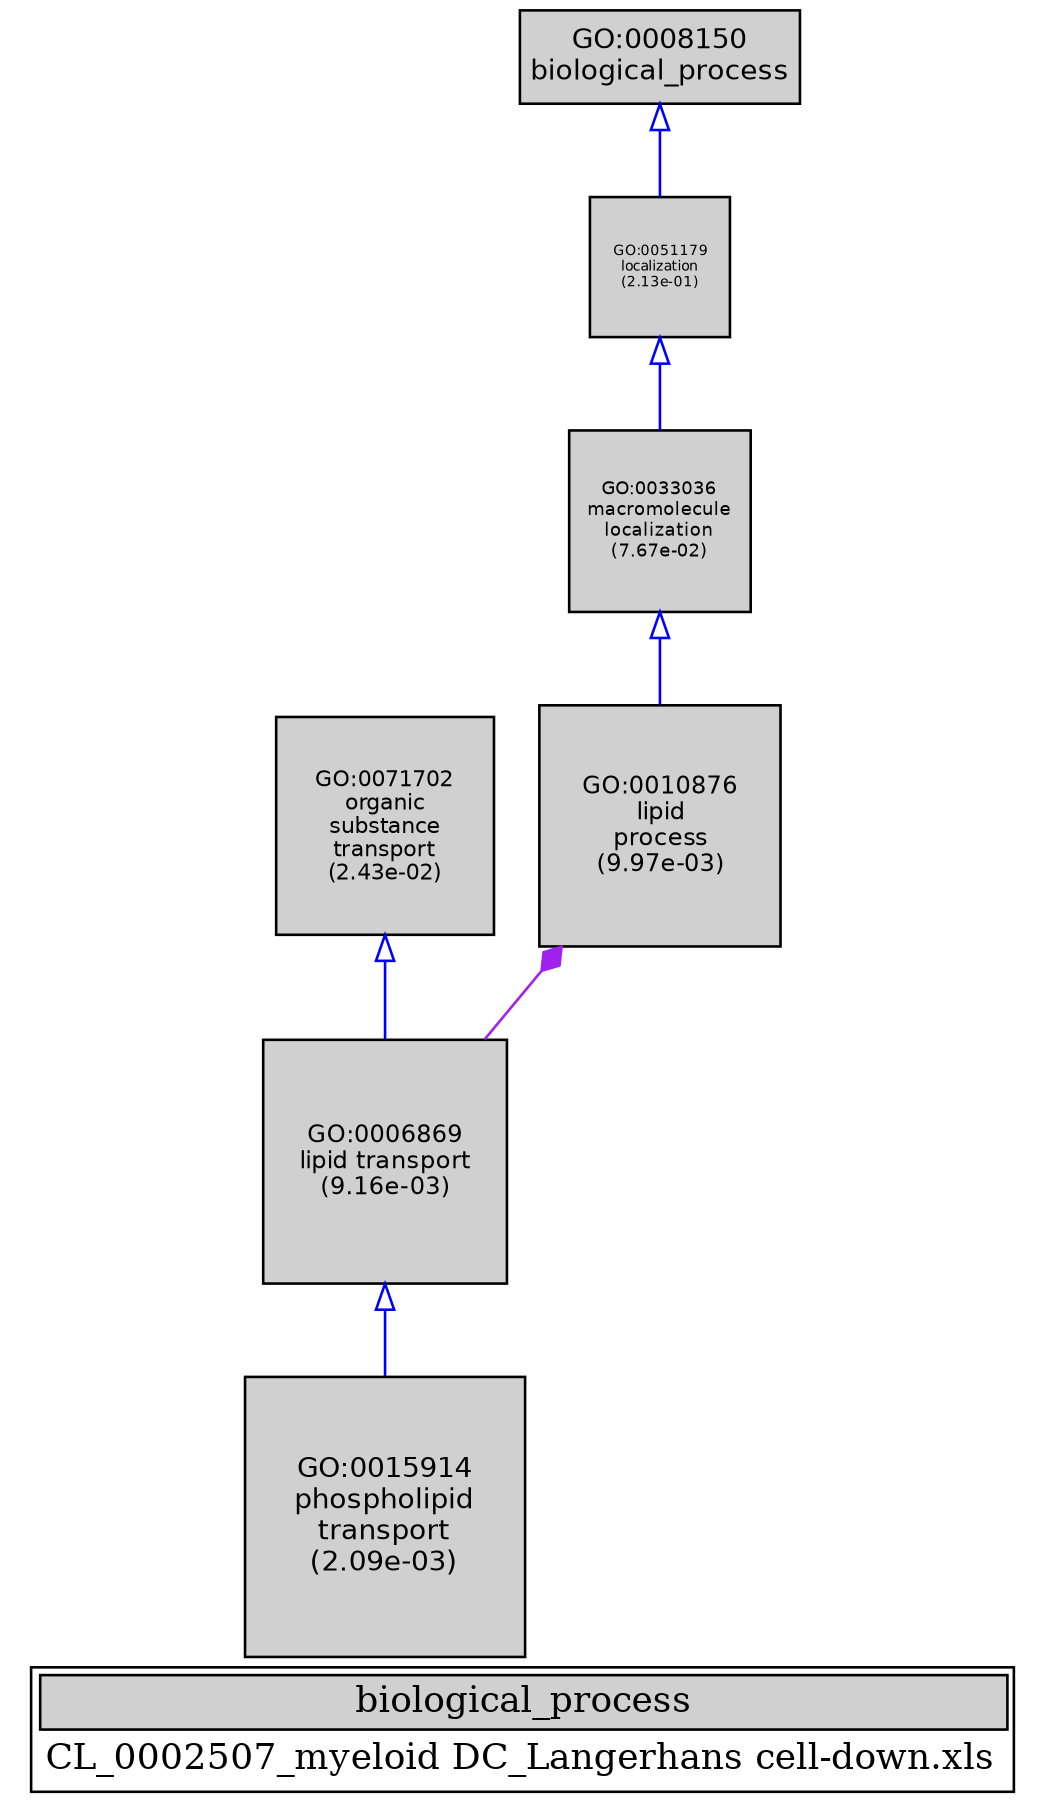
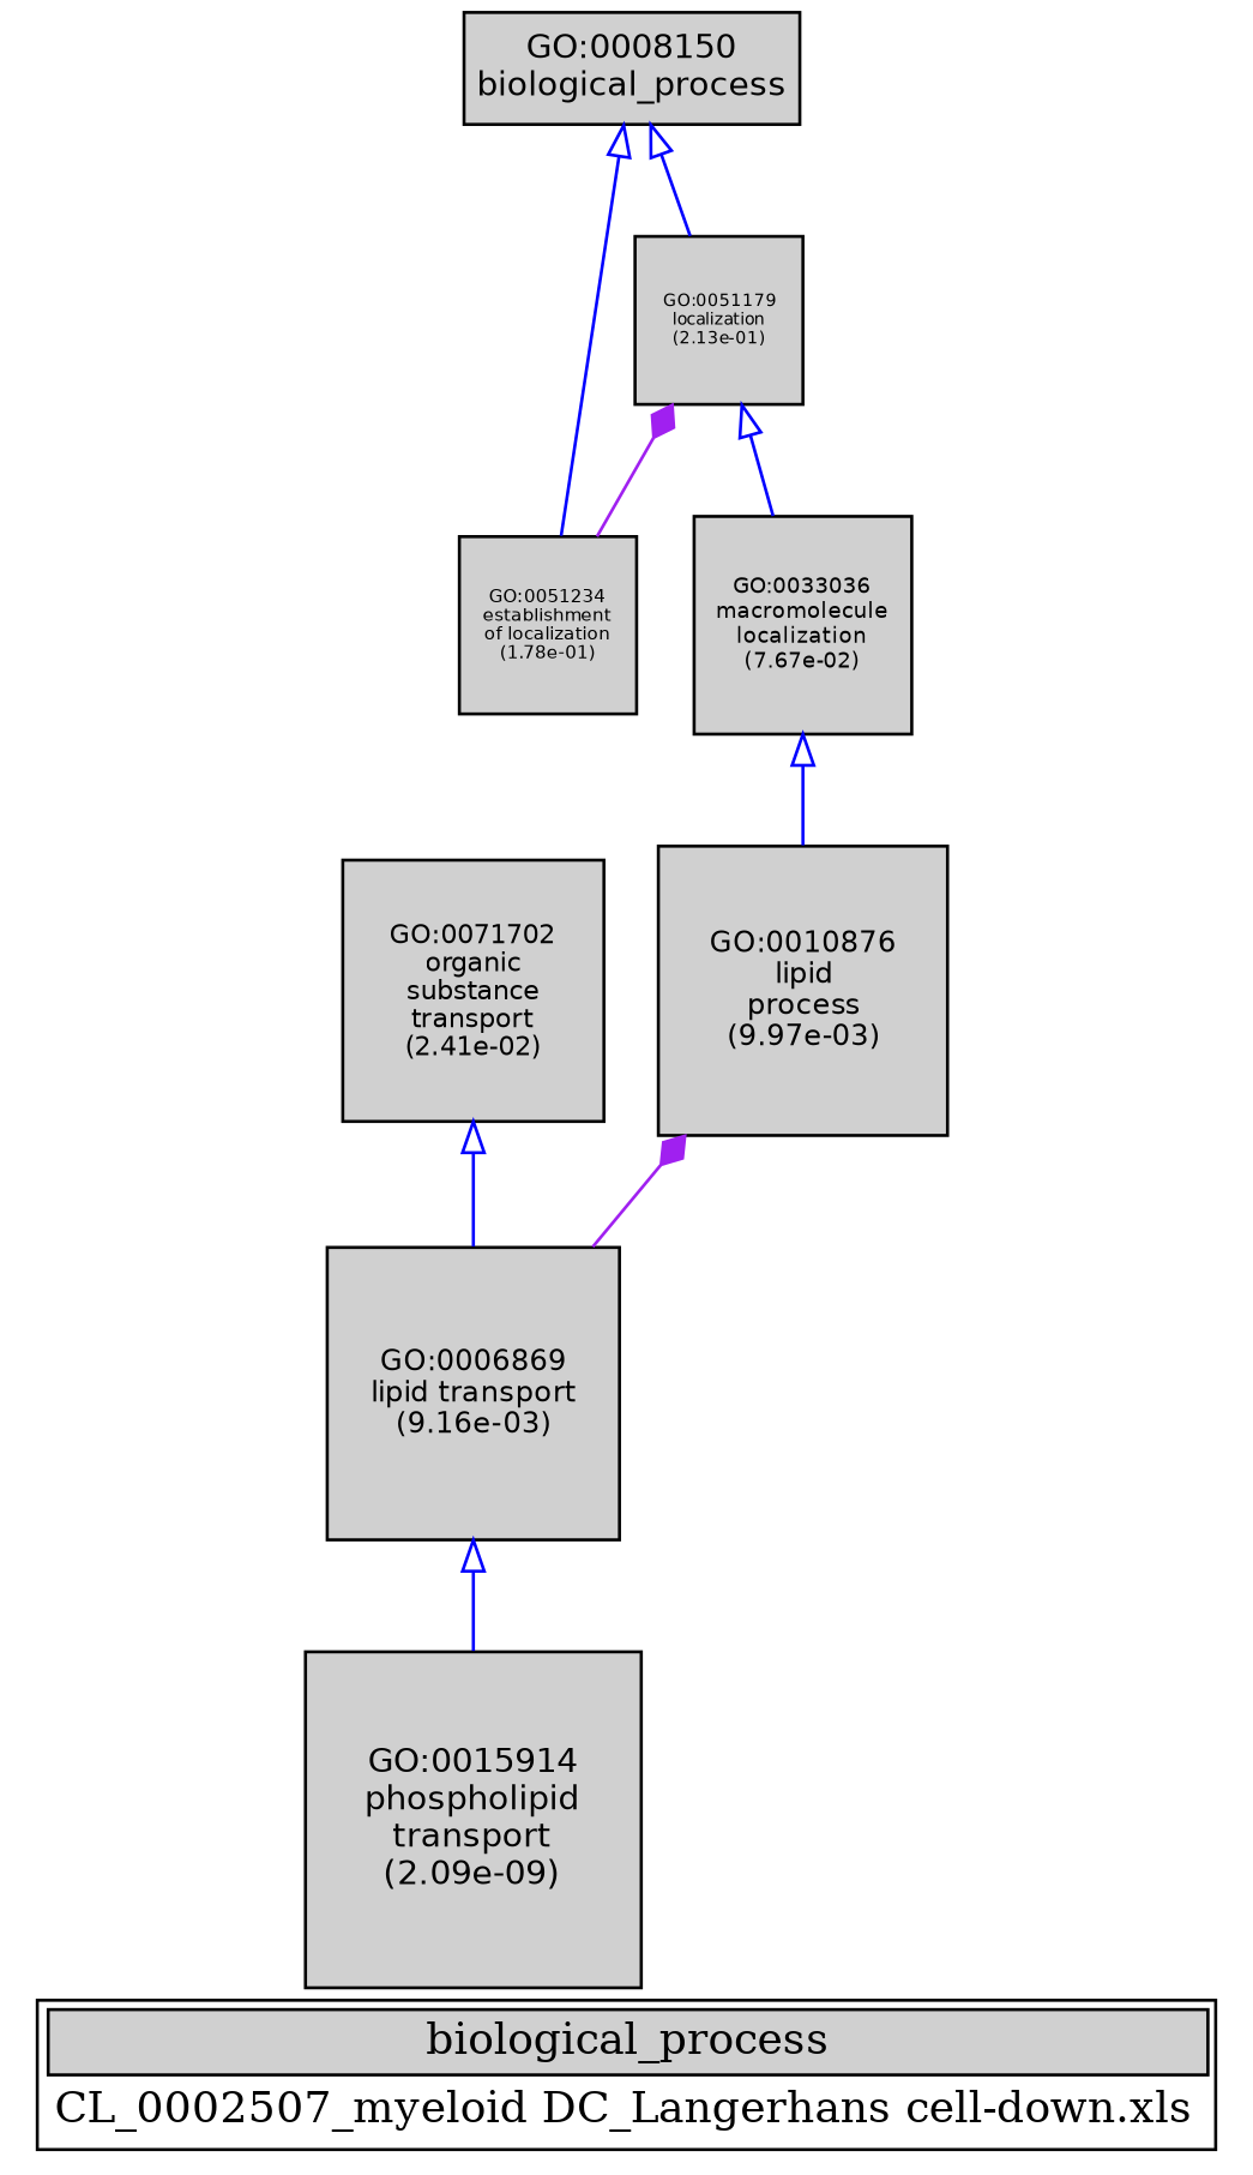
  digraph {
    bgcolor="#FFFFFF"
    label=<<TABLE COLOR="black" BGCOLOR="white"><TR><TD COLSPAN="2" BGCOLOR="#D0D0D0"><FONT COLOR="black">biological_process</FONT></TD></TR><TR><TD BORDER="0">CL_0002507_myeloid DC_Langerhans cell-down.xls</TD></TR></TABLE>>
    node [color=black fillcolor="#D0D0D0" fixedsize=true fontcolor=black fontname=Helvetica fontsize=10.8 shape=box style=filled]
    edge [arrowtail=empty color=blue dir=back weight=5.0]
    n1 [fontsize=6.98748821894 height=0.970484474853 label=<<TABLE BORDER="0"><TR><TD>GO:0033036<BR/>macromolecule<BR/>localization<BR/>(7.67e-02)</TD></TR></TABLE>> width=0.970484474853]
+   n2 [fontsize=5.74578132597 height=0.798025184162 label=<<TABLE BORDER="0"><TR><TD>GO:0051234<BR/>establishment<BR/>of localization<BR/>(1.78e-01)</TD></TR></TABLE>> width=0.798025184162]
    n3 [fontsize=5.44221919986 height=0.755863777758 label=<<TABLE BORDER="0"><TR><TD>GO:0051179<BR/>localization<BR/>(2.13e-01)</TD></TR></TABLE>> width=0.755863777758]
-   n4 [height=1.5 label=<<TABLE BORDER="0"><TR><TD>GO:0015914<BR/>phospholipid<BR/>transport<BR/>(2.09e-03)</TD></TR></TABLE>> width=1.5]
-   n5 [fontsize=8.39322784237 height=1.16572608922 label=<<TABLE BORDER="0"><TR><TD>GO:0071702<BR/>organic<BR/>substance<BR/>transport<BR/>(2.43e-02)</TD></TR></TABLE>> width=1.16572608922]
+   n4 [height=1.5 label=<<TABLE BORDER="0"><TR><TD>GO:0015914<BR/>phospholipid<BR/>transport<BR/>(2.09e-09)</TD></TR></TABLE>> width=1.5]
+   n5 [fontsize=8.39322784237 height=1.16572608922 label=<<TABLE BORDER="0"><TR><TD>GO:0071702<BR/>organic<BR/>substance<BR/>transport<BR/>(2.41e-02)</TD></TR></TABLE>> width=1.16572608922]
    n6 [fontsize=9.33941989085 height=1.29714165151 label=<<TABLE BORDER="0"><TR><TD>GO:0010876<BR/>lipid<BR/>process<BR/>(9.97e-03)</TD></TR></TABLE>> width=1.29714165151]
    n7 [label=<<TABLE BORDER="0"><TR><TD>GO:0008150<BR/>biological_process</TD></TR></TABLE>> width=1.5]
    n8 [fontsize=9.42421783966 height=1.3089191444 label=<<TABLE BORDER="0"><TR><TD>GO:0006869<BR/>lipid transport<BR/>(9.16e-03)</TD></TR></TABLE>> width=1.3089191444]
    subgraph sub_1 {
      n1
+     n2
      n3
      n4
      n5
      n6
      n7
      n8
    }
    subgraph sub_2 {
      subgraph sub_3 {
        subgraph sub_4 {
        }
        subgraph sub_5 {
        }
      }
      subgraph sub_6 {
+       n2
        n3
        n6
        n8
      }
      subgraph sub_7 {
        n1
+       n2
        n3
        n4
        n5
        n6
        n7
        n8
      }
    }
    n1 -> n6
    n3 -> n1
+   n3 -> n2 [arrowtail=diamond color=purple weight=2.5]
    n5 -> n8
    n6 -> n8 [arrowtail=diamond color=purple weight=2.5]
+   n7 -> n2
    n7 -> n3
    n8 -> n4
  }
